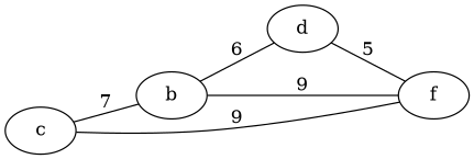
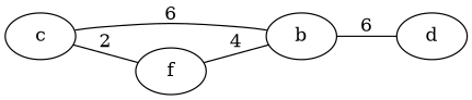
  graph {
    rankdir=LR
    b
    d
    f
    c
    b -- d [label=6]
-   d -- f [label=5]
-   f -- b [label=9]
-   c -- b [label=7]
-   c -- f [label=9]
+   f -- b [label=4]
+   c -- b [label=6]
+   c -- f [label=2]
  }
